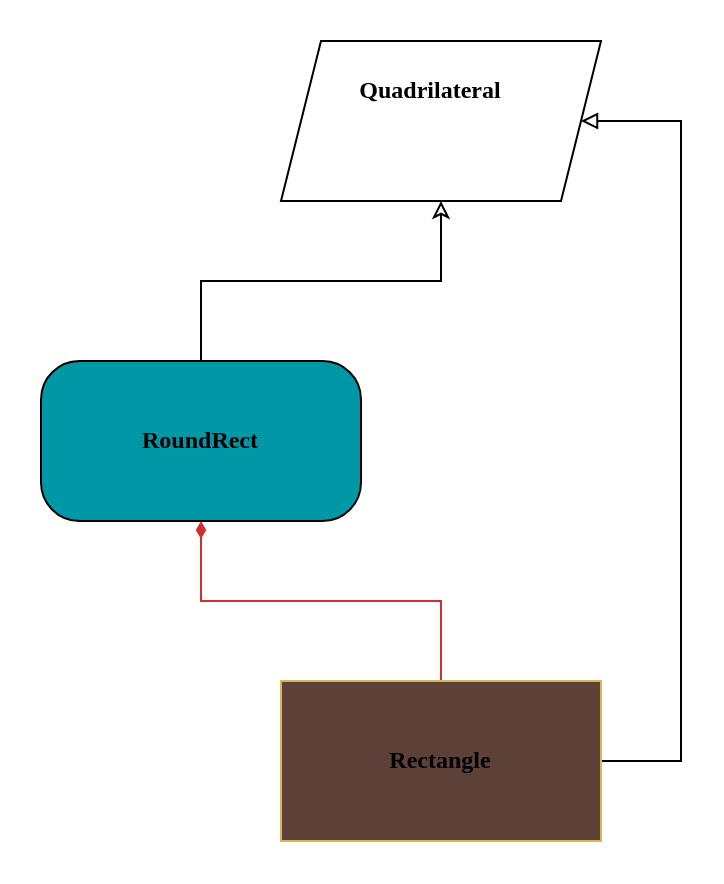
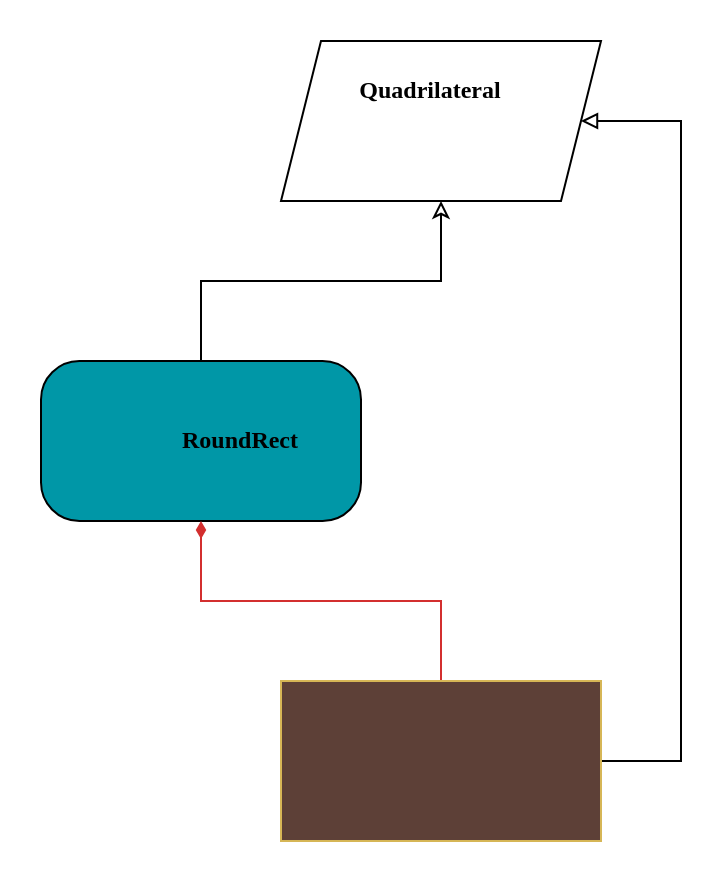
  <mxCell id="0" />
  <mxCell id="1" parent="0" />
  <mxCell id="2" value="" style="shape=parallelogram;perimeter=parallelogramPerimeter;whiteSpace=wrap;html=1;fixedSize=1;" parent="1" vertex="1"><mxGeometry x="140" y="20" width="160" height="80" as="geometry" /></mxCell>
  <mxCell id="3" style="edgeStyle=orthogonalEdgeStyle;rounded=0;orthogonalLoop=1;jettySize=auto;html=1;entryX=0.5;entryY=1;entryDx=0;entryDy=0;endArrow=classic;endFill=0;" parent="1" source="4" target="2" edge="1"><mxGeometry relative="1" as="geometry" /></mxCell>
  <mxCell id="4" value="" style="rounded=1;whiteSpace=wrap;html=1;fillColor=#0097A7;arcSize=24;" parent="1" vertex="1"><mxGeometry x="20" y="180" width="160" height="80" as="geometry" /></mxCell>
  <mxCell id="5" style="edgeStyle=orthogonalEdgeStyle;rounded=0;orthogonalLoop=1;jettySize=auto;html=1;entryX=0.5;entryY=1;entryDx=0;entryDy=0;endArrow=diamondThin;endFill=1;strokeColor=#D32F2F;" parent="1" source="7" target="4" edge="1"><mxGeometry relative="1" as="geometry" /></mxCell>
  <mxCell id="6" style="edgeStyle=orthogonalEdgeStyle;rounded=0;orthogonalLoop=1;jettySize=auto;html=1;entryX=1;entryY=0.5;entryDx=0;entryDy=0;endArrow=block;endFill=0;" parent="1" source="7" target="2" edge="1"><mxGeometry relative="1" as="geometry"><mxPoint x="340" y="60" as="targetPoint" /><Array as="points"><mxPoint x="340" y="380" /><mxPoint x="340" y="60" /></Array></mxGeometry></mxCell>
  <mxCell id="7" value="" style="rounded=0;whiteSpace=wrap;html=1;fillColor=#5D4037;strokeColor=#d6b656;" parent="1" vertex="1"><mxGeometry x="140" y="340" width="160" height="80" as="geometry" /></mxCell>
  <mxCell id="8" value="Quadrilateral" style="text;html=1;strokeColor=none;fillColor=none;align=center;verticalAlign=middle;whiteSpace=wrap;rounded=0;fontFamily=Poppins;fontSource=https%3A%2F%2Ffonts.googleapis.com%2Fcss%3Ffamily%3DPoppins;fontStyle=1" parent="1" vertex="1"><mxGeometry x="175" y="30" width="80" height="30" as="geometry" /></mxCell>
- <mxCell id="9" value="RoundRect" style="text;html=1;strokeColor=none;fillColor=none;align=center;verticalAlign=middle;whiteSpace=wrap;rounded=0;fontFamily=Poppins;fontSource=https%3A%2F%2Ffonts.googleapis.com%2Fcss%3Ffamily%3DPoppins;fontStyle=1" parent="1" vertex="1"><mxGeometry x="70" y="205" width="60" height="30" as="geometry" /></mxCell>
- <mxCell id="10" value="Rectangle" style="text;html=1;strokeColor=none;fillColor=none;align=center;verticalAlign=middle;whiteSpace=wrap;rounded=0;fontFamily=Poppins;fontSource=https%3A%2F%2Ffonts.googleapis.com%2Fcss%3Ffamily%3DPoppins;fontStyle=1" parent="1" vertex="1"><mxGeometry x="190" y="365" width="60" height="30" as="geometry" /></mxCell>
+ <mxCell id="9" value="RoundRect" style="text;html=1;strokeColor=none;fillColor=none;align=center;verticalAlign=middle;whiteSpace=wrap;rounded=0;fontFamily=Poppins;fontSource=https%3A%2F%2Ffonts.googleapis.com%2Fcss%3Ffamily%3DPoppins;fontStyle=1" parent="1" vertex="1"><mxGeometry x="90" y="205" width="60" height="30" as="geometry" /></mxCell>
